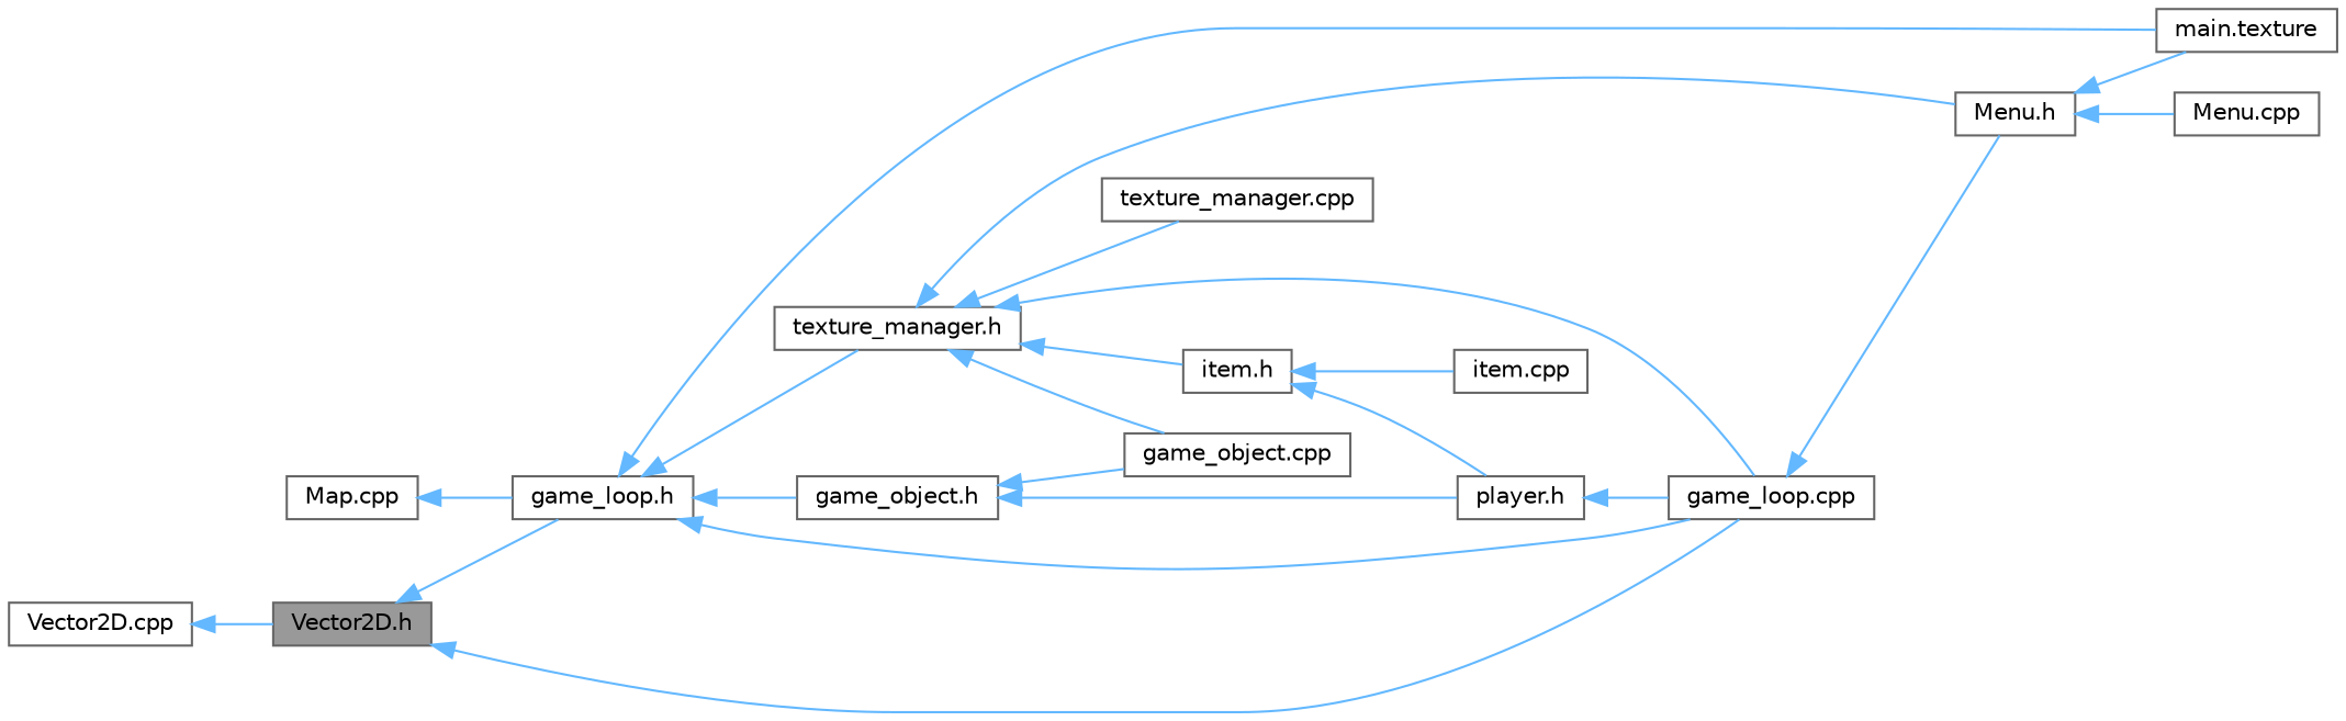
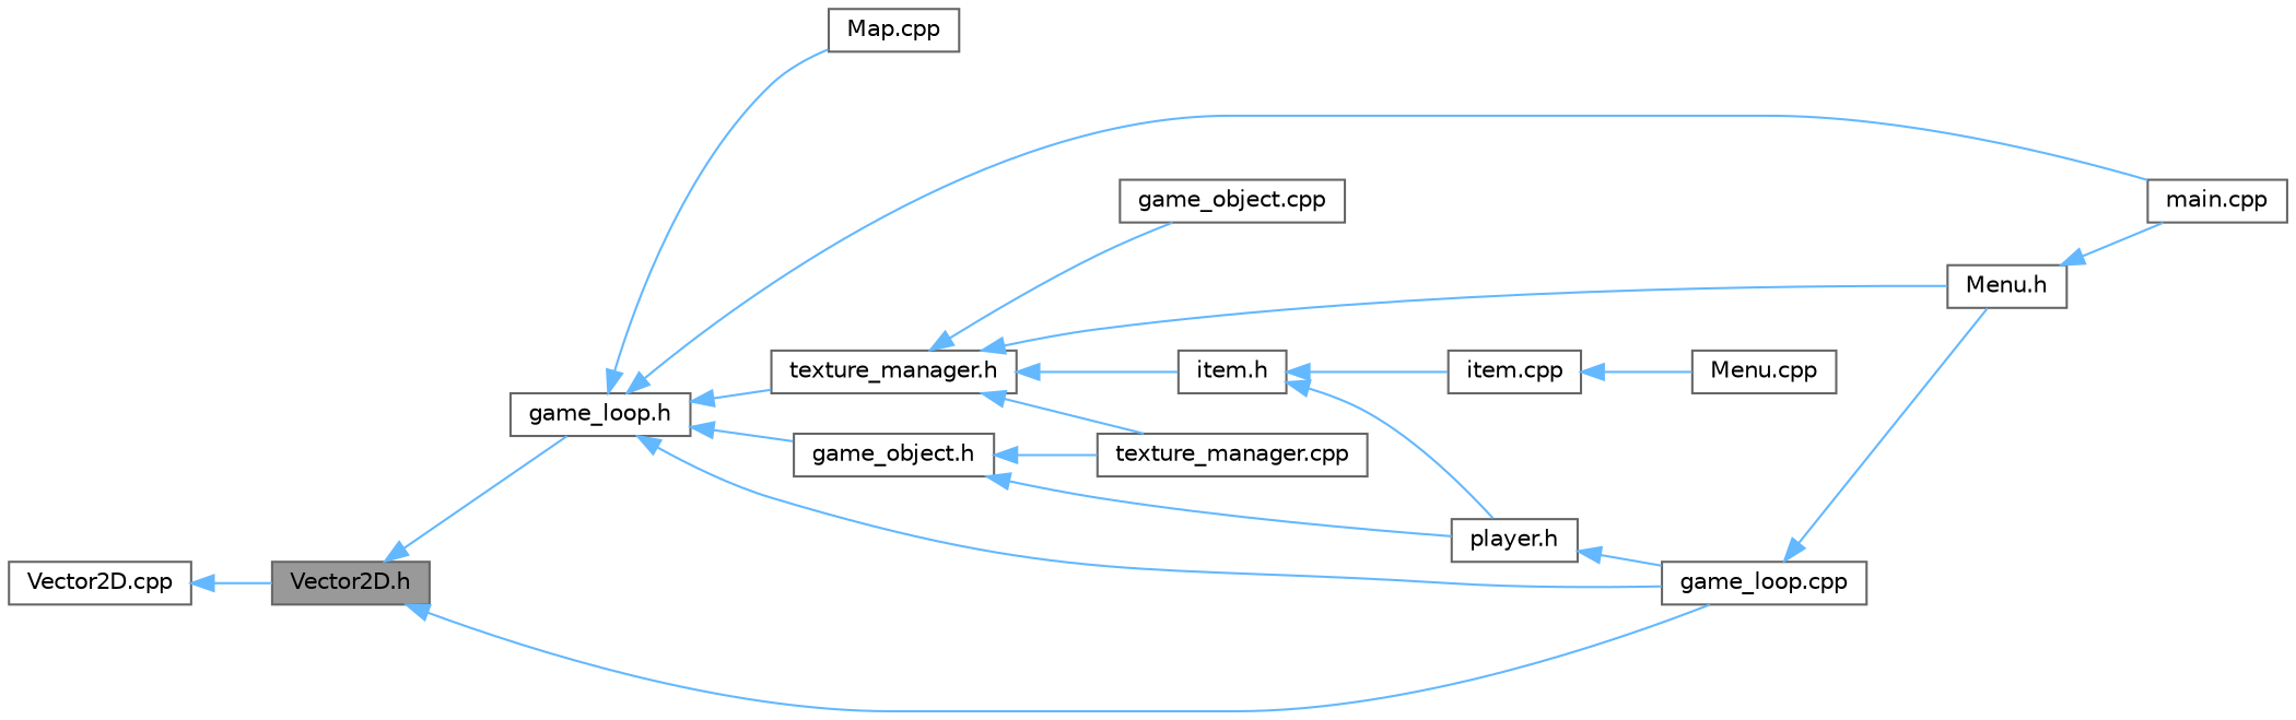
  digraph {
    rankdir=LR
    node [color=grey40 fillcolor=white fontname=Helvetica fontsize=10 shape=box style=filled]
    edge [color=steelblue1 dir=back fontname=Helvetica fontsize=10 labelfontname=Helvetica labelfontsize=10 style=solid]
    n1 [color=gray40 fillcolor=grey60 fontcolor=black height=0.2 label="Vector2D.h" width=0.4]
    n2 [height=0.2 label="game_loop.cpp" width=0.4]
    n3 [height=0.2 label="game_loop.h" width=0.4]
    n4 [height=0.2 label="Vector2D.cpp" width=0.4]
    n5 [height=0.2 label="Menu.h" width=0.4]
    n6 [height=0.2 label="Map.cpp" width=0.4]
    n7 [height=0.2 label="game_object.h" width=0.4]
-   n8 [height=0.2 label="main.texture" width=0.4]
+   n8 [height=0.2 label="main.cpp" width=0.4]
    n9 [height=0.2 label="texture_manager.h" width=0.4]
    n10 [height=0.2 label="game_object.cpp" width=0.4]
    n11 [height=0.2 label="player.h" width=0.4]
    n12 [height=0.2 label="item.h" width=0.4]
    n13 [height=0.2 label="texture_manager.cpp" width=0.4]
    n14 [height=0.2 label="Menu.cpp" width=0.4]
    n15 [height=0.2 label="item.cpp" width=0.4]
    n1 -> n2
    n1 -> n3
    n2 -> n5
    n3 -> n2
-   n6 -> n3
+   n3 -> n6
    n3 -> n7
    n3 -> n8
    n3 -> n9
    n4 -> n1
    n5 -> n8
-   n5 -> n14
-   n7 -> n10
+   n15 -> n14
+   n7 -> n13
    n7 -> n11
-   n9 -> n2
    n9 -> n5
    n9 -> n10
    n9 -> n12
    n9 -> n13
    n11 -> n2
    n12 -> n11
    n12 -> n15
  }
